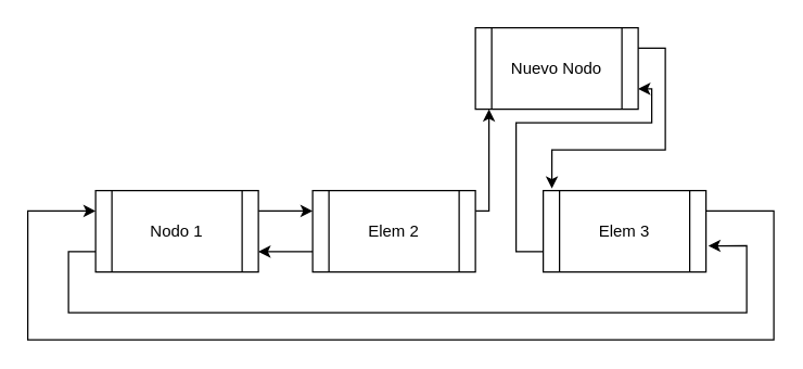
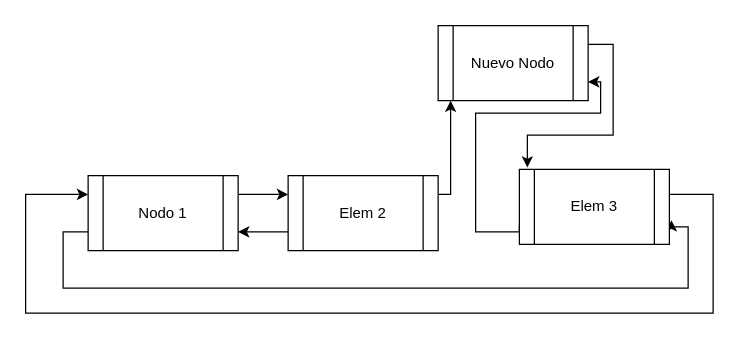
  <mxCell id="0" />
  <mxCell id="1" parent="0" />
  <mxCell id="2" style="edgeStyle=orthogonalEdgeStyle;rounded=0;orthogonalLoop=1;jettySize=auto;html=1;exitX=1;exitY=0.25;exitDx=0;exitDy=0;entryX=0;entryY=0.25;entryDx=0;entryDy=0;" edge="1" parent="1" source="4" target="7"><mxGeometry relative="1" as="geometry" /></mxCell>
  <mxCell id="3" style="edgeStyle=orthogonalEdgeStyle;rounded=0;orthogonalLoop=1;jettySize=auto;html=1;exitX=0;exitY=0.75;exitDx=0;exitDy=0;entryX=1.014;entryY=0.679;entryDx=0;entryDy=0;entryPerimeter=0;" edge="1" parent="1" source="4" target="10"><mxGeometry relative="1" as="geometry"><mxPoint x="540" y="180" as="targetPoint" /><Array as="points"><mxPoint x="50" y="185" /><mxPoint x="50" y="230" /><mxPoint x="550" y="230" /><mxPoint x="550" y="181" /></Array></mxGeometry></mxCell>
  <mxCell id="4" value="Nodo 1" style="shape=process;whiteSpace=wrap;html=1;backgroundOutline=1;" vertex="1" parent="1"><mxGeometry x="70" y="140" width="120" height="60" as="geometry" /></mxCell>
  <mxCell id="5" style="edgeStyle=orthogonalEdgeStyle;rounded=0;orthogonalLoop=1;jettySize=auto;html=1;exitX=1;exitY=0.25;exitDx=0;exitDy=0;" edge="1" parent="1" source="7"><mxGeometry relative="1" as="geometry"><mxPoint x="360" y="80" as="targetPoint" /><Array as="points"><mxPoint x="360" y="155" /></Array></mxGeometry></mxCell>
  <mxCell id="6" style="edgeStyle=orthogonalEdgeStyle;rounded=0;orthogonalLoop=1;jettySize=auto;html=1;exitX=0;exitY=0.75;exitDx=0;exitDy=0;entryX=1;entryY=0.75;entryDx=0;entryDy=0;" edge="1" parent="1" source="7" target="4"><mxGeometry relative="1" as="geometry" /></mxCell>
  <mxCell id="7" value="Elem 2" style="shape=process;whiteSpace=wrap;html=1;backgroundOutline=1;" vertex="1" parent="1"><mxGeometry x="230" y="140" width="120" height="60" as="geometry" /></mxCell>
  <mxCell id="8" style="edgeStyle=orthogonalEdgeStyle;rounded=0;orthogonalLoop=1;jettySize=auto;html=1;exitX=1;exitY=0.25;exitDx=0;exitDy=0;entryX=0;entryY=0.25;entryDx=0;entryDy=0;" edge="1" parent="1" source="10" target="4"><mxGeometry relative="1" as="geometry"><mxPoint x="50" y="150" as="targetPoint" /><Array as="points"><mxPoint x="570" y="155" /><mxPoint x="570" y="250" /><mxPoint x="20" y="250" /><mxPoint x="20" y="155" /></Array></mxGeometry></mxCell>
  <mxCell id="9" style="edgeStyle=orthogonalEdgeStyle;rounded=0;orthogonalLoop=1;jettySize=auto;html=1;exitX=0;exitY=0.75;exitDx=0;exitDy=0;entryX=1;entryY=0.75;entryDx=0;entryDy=0;" edge="1" parent="1" source="10" target="11"><mxGeometry relative="1" as="geometry"><mxPoint x="480" y="90" as="targetPoint" /><Array as="points"><mxPoint x="380" y="185" /><mxPoint x="380" y="90" /><mxPoint x="480" y="90" /><mxPoint x="480" y="65" /></Array></mxGeometry></mxCell>
- <mxCell id="10" value="Elem 3" style="shape=process;whiteSpace=wrap;html=1;backgroundOutline=1;" vertex="1" parent="1"><mxGeometry x="400" y="140" width="120" height="60" as="geometry" /></mxCell>
+ <mxCell id="10" value="Elem 3" style="shape=process;whiteSpace=wrap;html=1;backgroundOutline=1;" vertex="1" parent="1"><mxGeometry x="415" y="135" width="120" height="60" as="geometry" /></mxCell>
  <mxCell id="11" value="Nuevo Nodo&lt;br&gt;" style="shape=process;whiteSpace=wrap;html=1;backgroundOutline=1;" vertex="1" parent="1"><mxGeometry x="350" y="20" width="120" height="60" as="geometry" /></mxCell>
  <mxCell id="12" style="edgeStyle=orthogonalEdgeStyle;rounded=0;orthogonalLoop=1;jettySize=auto;html=1;exitX=1;exitY=0.25;exitDx=0;exitDy=0;entryX=0.053;entryY=-0.026;entryDx=0;entryDy=0;entryPerimeter=0;" edge="1" parent="1" source="11" target="10"><mxGeometry relative="1" as="geometry" /></mxCell>
